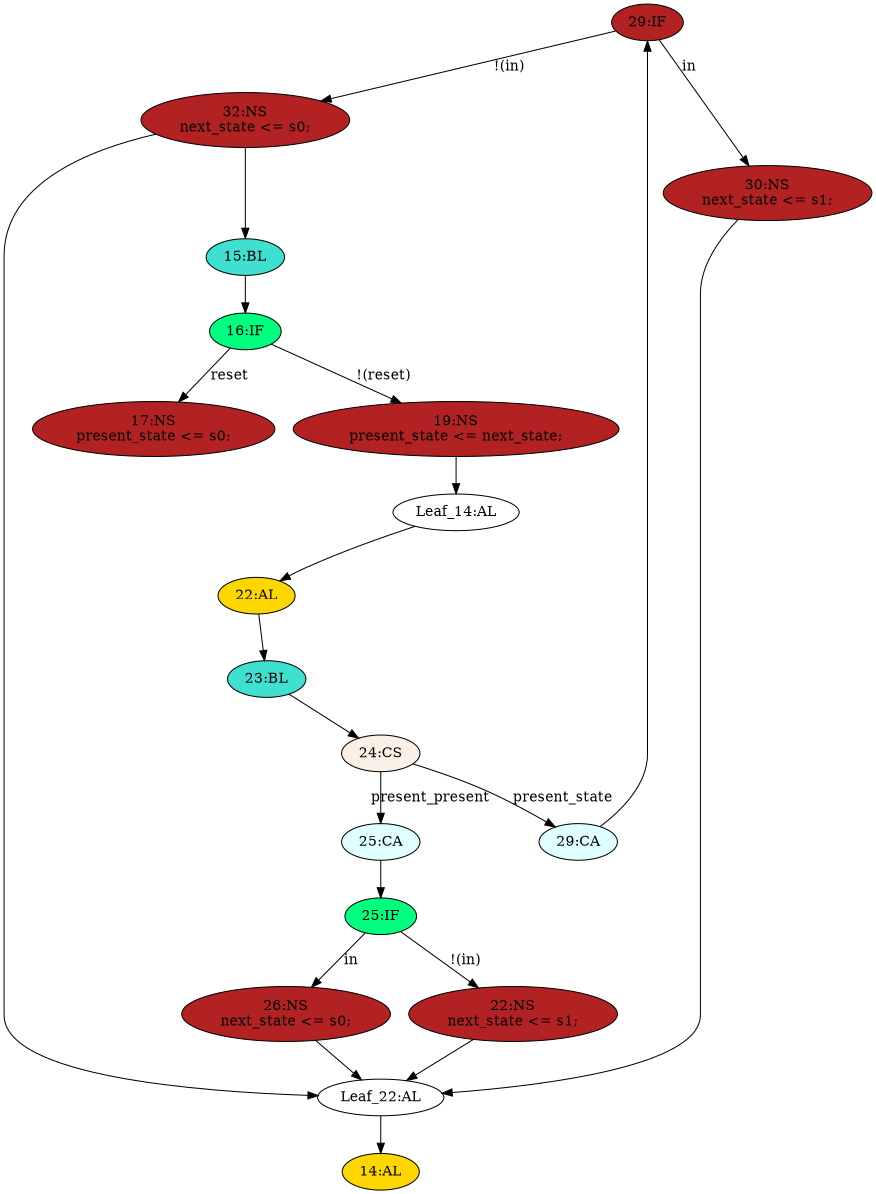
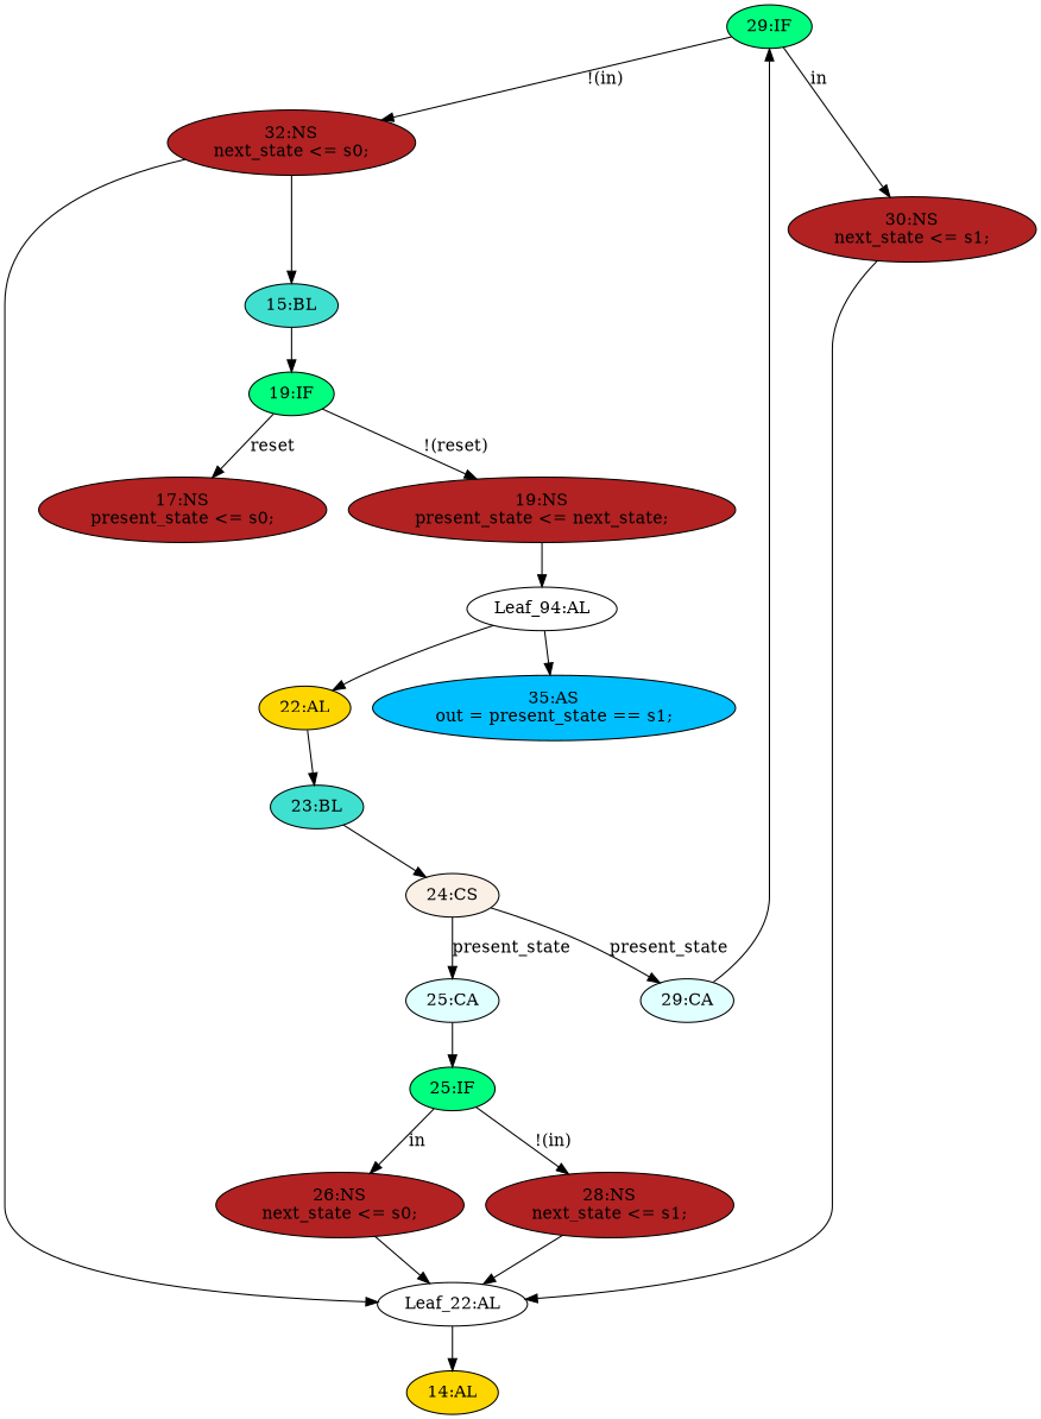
  strict digraph {
    node [fillcolor=firebrick statements="[]" style=filled typ=NonblockingSubstitution]
    edge [cond="[]" lineno=None]
-   n1 [ast="<pyverilog.vparser.ast.IfStatement object at 0x7fd36afa0890>" label="29:IF" typ=IfStatement]
+   n1 [ast="<pyverilog.vparser.ast.IfStatement object at 0x7fd36afa0890>" fillcolor=springgreen label="29:IF" typ=IfStatement]
    n2 [ast="<pyverilog.vparser.ast.NonblockingSubstitution object at 0x7fd36ab98a10>" label="32:NS\nnext_state <= s0;" statements="[<pyverilog.vparser.ast.NonblockingSubstitution object at 0x7fd36ab98a10>]"]
    n3 [ast="<pyverilog.vparser.ast.NonblockingSubstitution object at 0x7fd36afa0e50>" label="30:NS\nnext_state <= s1;" statements="[<pyverilog.vparser.ast.NonblockingSubstitution object at 0x7fd36afa0e50>]"]
    n4 [def_var="['next_state']" label="Leaf_22:AL" fillcolor="" statements="" style="" typ=""]
    n5 [ast="<pyverilog.vparser.ast.Block object at 0x7fd36af23610>" fillcolor=turquoise label="15:BL" typ=Block]
    n6 [ast="<pyverilog.vparser.ast.Always object at 0x7fd36af234d0>" clk_sens=True fillcolor=gold label="14:AL" sens="['clk']" typ=Always use_var="['reset', 'next_state']"]
-   n7 [ast="<pyverilog.vparser.ast.IfStatement object at 0x7fd36aece4d0>" fillcolor=springgreen label="16:IF" typ=IfStatement]
+   n7 [ast="<pyverilog.vparser.ast.IfStatement object at 0x7fd36aece4d0>" fillcolor=springgreen label="19:IF" typ=IfStatement]
    n8 [ast="<pyverilog.vparser.ast.NonblockingSubstitution object at 0x7fd36af31390>" label="19:NS\npresent_state <= next_state;" statements="[<pyverilog.vparser.ast.NonblockingSubstitution object at 0x7fd36af31390>]"]
    n9 [ast="<pyverilog.vparser.ast.NonblockingSubstitution object at 0x7fd36aece550>" label="17:NS\npresent_state <= s0;" statements="[<pyverilog.vparser.ast.NonblockingSubstitution object at 0x7fd36aece550>]"]
-   n10 [def_var="['present_state']" label="Leaf_14:AL" fillcolor="" statements="" style="" typ=""]
+   n10 [def_var="['present_state']" label="Leaf_94:AL" fillcolor="" statements="" style="" typ=""]
+   n11 [ast="<pyverilog.vparser.ast.Assign object at 0x7fd36ab98cd0>" def_var="['out']" fillcolor=deepskyblue label="35:AS\nout = present_state == s1;" typ=Assign use_var="['present_state']"]
    n12 [ast="<pyverilog.vparser.ast.Always object at 0x7fd36af3d610>" clk_sens=True fillcolor=gold label="22:AL" sens="['clk']" typ=Always use_var="['present_state', 'in']"]
    n13 [ast="<pyverilog.vparser.ast.Block object at 0x7fd36af3dc50>" fillcolor=turquoise label="23:BL" typ=Block]
    n14 [ast="<pyverilog.vparser.ast.CaseStatement object at 0x7fd36af26ad0>" fillcolor=linen label="24:CS" typ=CaseStatement]
    n15 [ast="<pyverilog.vparser.ast.Case object at 0x7fd36af26750>" fillcolor=lightcyan label="25:CA" typ=Case]
    n16 [ast="<pyverilog.vparser.ast.Case object at 0x7fd36afa0950>" fillcolor=lightcyan label="29:CA" typ=Case]
    n17 [ast="<pyverilog.vparser.ast.IfStatement object at 0x7fd36af26090>" fillcolor=springgreen label="25:IF" typ=IfStatement]
    n18 [ast="<pyverilog.vparser.ast.NonblockingSubstitution object at 0x7fd36af26f50>" label="26:NS\nnext_state <= s0;" statements="[<pyverilog.vparser.ast.NonblockingSubstitution object at 0x7fd36af26f50>]"]
-   n19 [ast="<pyverilog.vparser.ast.NonblockingSubstitution object at 0x7fd36b29ee50>" label="22:NS\nnext_state <= s1;" statements="[<pyverilog.vparser.ast.NonblockingSubstitution object at 0x7fd36b29ee50>]"]
+   n19 [ast="<pyverilog.vparser.ast.NonblockingSubstitution object at 0x7fd36b29ee50>" label="28:NS\nnext_state <= s1;" statements="[<pyverilog.vparser.ast.NonblockingSubstitution object at 0x7fd36b29ee50>]"]
    n1 -> n2 [cond="['in']" label="!(in)" lineno=29]
    n1 -> n3 [cond="['in']" label=in lineno=29]
    n2 -> n4
    n2 -> n5
    n3 -> n4
    n4 -> n6 [cond="" lineno=""]
    n5 -> n7
    n7 -> n8 [cond="['reset']" label="!(reset)" lineno=16]
    n7 -> n9 [cond="['reset']" label=reset lineno=16]
    n8 -> n10
+   n10 -> n11 [cond="" lineno=""]
    n10 -> n12 [cond="" lineno=""]
    n12 -> n13
    n13 -> n14
-   n14 -> n15 [cond="['present_state']" label=present_present lineno=24]
+   n14 -> n15 [cond="['present_state']" label=present_state lineno=24]
    n14 -> n16 [cond="['present_state']" label=present_state lineno=24]
    n15 -> n17
    n16 -> n1
    n17 -> n18 [cond="['in']" label=in lineno=25]
    n17 -> n19 [cond="['in']" label="!(in)" lineno=25]
    n18 -> n4
    n19 -> n4
  }
